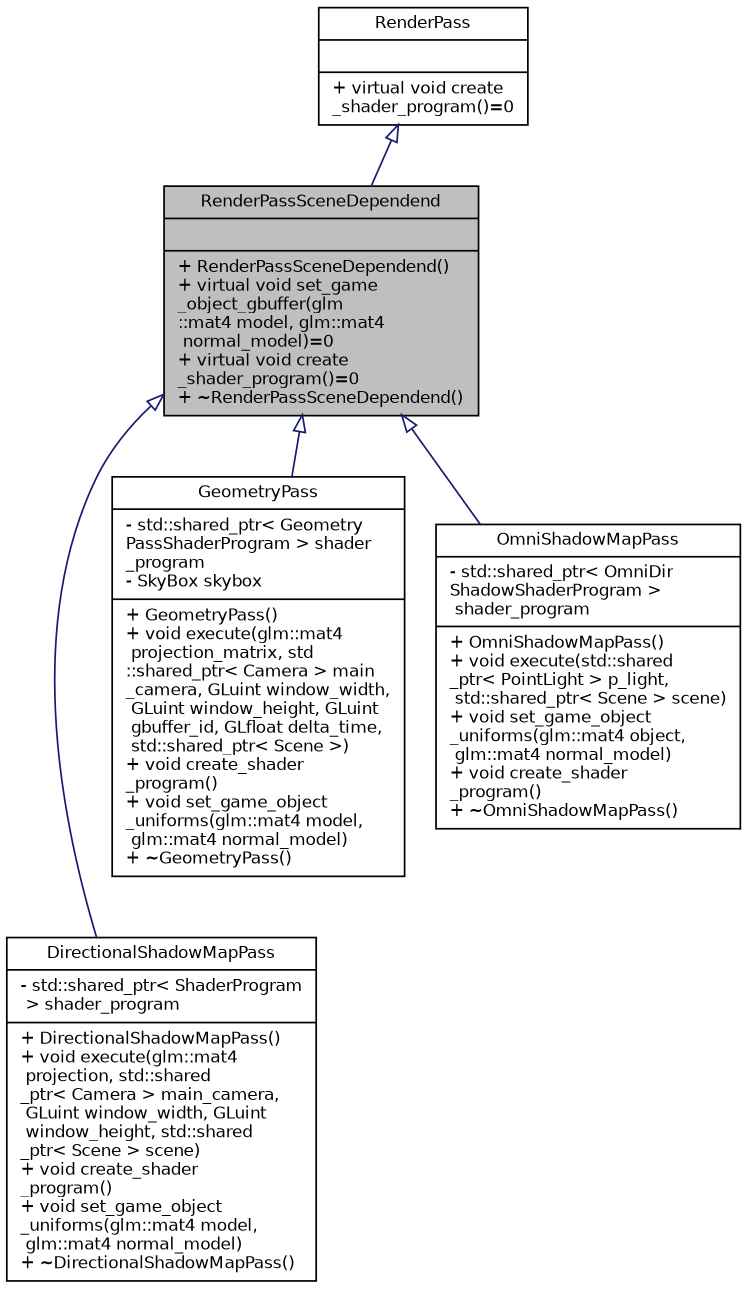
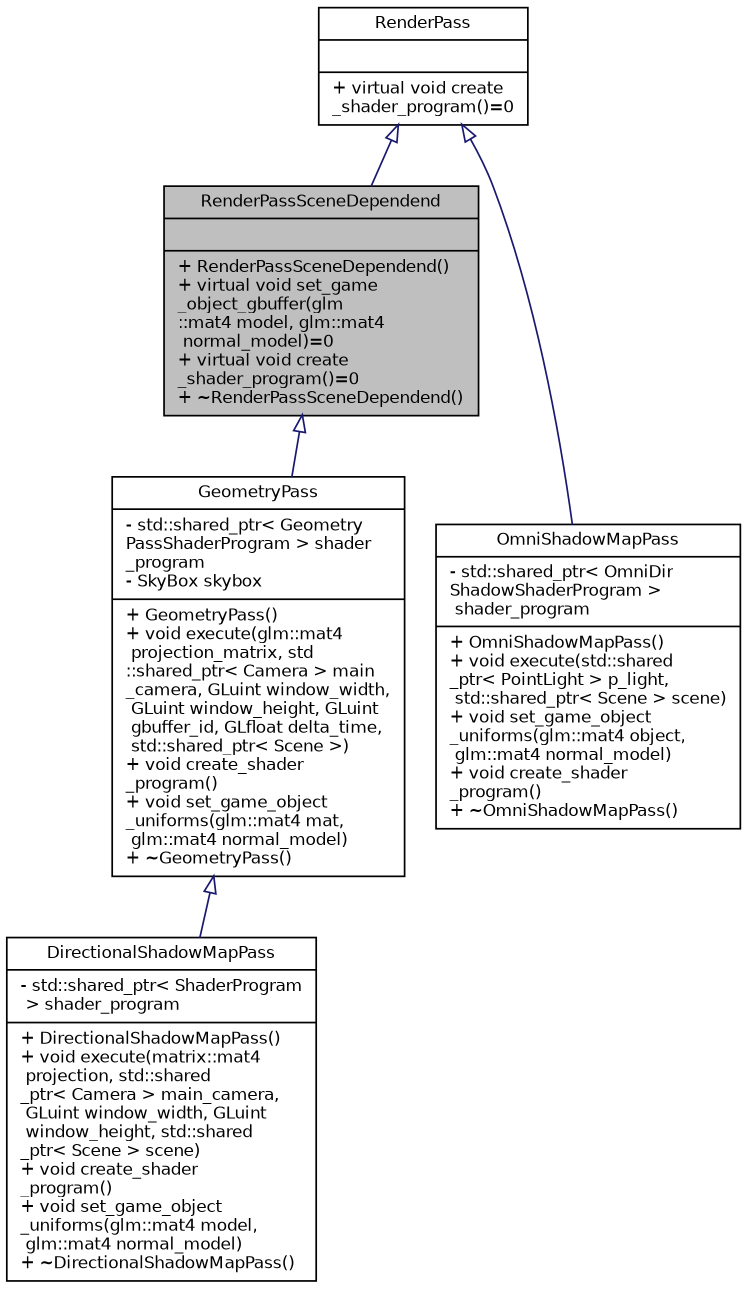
  digraph {
    node [color=black fontname=Helvetica fontsize=10 shape=record]
    edge [arrowtail=onormal color=midnightblue dir=back fontname=Helvetica fontsize=10 labelfontname=Helvetica labelfontsize=10 style=solid]
    n1 [fillcolor=grey75 fontcolor=black height=0.2 label="{RenderPassSceneDependend\n||+  RenderPassSceneDependend()\l+ virtual void set_game\l_object_gbuffer(glm\l::mat4 model, glm::mat4\l normal_model)=0\l+ virtual void create\l_shader_program()=0\l+  ~RenderPassSceneDependend()\l}" style=filled width=0.4]
-   n2 [height=0.2 label="{DirectionalShadowMapPass\n|- std::shared_ptr\< ShaderProgram\l \> shader_program\l|+  DirectionalShadowMapPass()\l+ void execute(glm::mat4\l projection, std::shared\l_ptr\< Camera \> main_camera,\l GLuint window_width, GLuint\l window_height, std::shared\l_ptr\< Scene \> scene)\l+ void create_shader\l_program()\l+ void set_game_object\l_uniforms(glm::mat4 model,\l glm::mat4 normal_model)\l+  ~DirectionalShadowMapPass()\l}" width=0.4]
-   n3 [height=0.2 label="{GeometryPass\n|- std::shared_ptr\< Geometry\lPassShaderProgram \> shader\l_program\l- SkyBox skybox\l|+  GeometryPass()\l+ void execute(glm::mat4\l projection_matrix, std\l::shared_ptr\< Camera \> main\l_camera, GLuint window_width,\l GLuint window_height, GLuint\l gbuffer_id, GLfloat delta_time,\l std::shared_ptr\< Scene \>)\l+ void create_shader\l_program()\l+ void set_game_object\l_uniforms(glm::mat4 model,\l glm::mat4 normal_model)\l+  ~GeometryPass()\l}" width=0.4]
+   n2 [height=0.2 label="{DirectionalShadowMapPass\n|- std::shared_ptr\< ShaderProgram\l \> shader_program\l|+  DirectionalShadowMapPass()\l+ void execute(matrix::mat4\l projection, std::shared\l_ptr\< Camera \> main_camera,\l GLuint window_width, GLuint\l window_height, std::shared\l_ptr\< Scene \> scene)\l+ void create_shader\l_program()\l+ void set_game_object\l_uniforms(glm::mat4 model,\l glm::mat4 normal_model)\l+  ~DirectionalShadowMapPass()\l}" width=0.4]
+   n3 [height=0.2 label="{GeometryPass\n|- std::shared_ptr\< Geometry\lPassShaderProgram \> shader\l_program\l- SkyBox skybox\l|+  GeometryPass()\l+ void execute(glm::mat4\l projection_matrix, std\l::shared_ptr\< Camera \> main\l_camera, GLuint window_width,\l GLuint window_height, GLuint\l gbuffer_id, GLfloat delta_time,\l std::shared_ptr\< Scene \>)\l+ void create_shader\l_program()\l+ void set_game_object\l_uniforms(glm::mat4 mat,\l glm::mat4 normal_model)\l+  ~GeometryPass()\l}" width=0.4]
    n4 [height=0.2 label="{OmniShadowMapPass\n|- std::shared_ptr\< OmniDir\lShadowShaderProgram \>\l shader_program\l|+  OmniShadowMapPass()\l+ void execute(std::shared\l_ptr\< PointLight \> p_light,\l std::shared_ptr\< Scene \> scene)\l+ void set_game_object\l_uniforms(glm::mat4 object,\l glm::mat4 normal_model)\l+ void create_shader\l_program()\l+  ~OmniShadowMapPass()\l}" width=0.4]
    n5 [height=0.2 label="{RenderPass\n||+ virtual void create\l_shader_program()=0\l}" width=0.4]
-   n1 -> n2
+   n3 -> n2
    n1 -> n3
-   n1 -> n4
+   n5 -> n4
    n5 -> n1
  }
